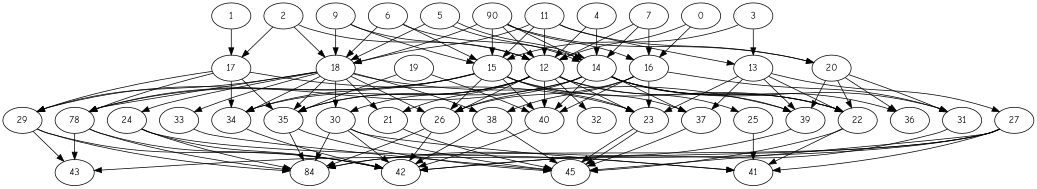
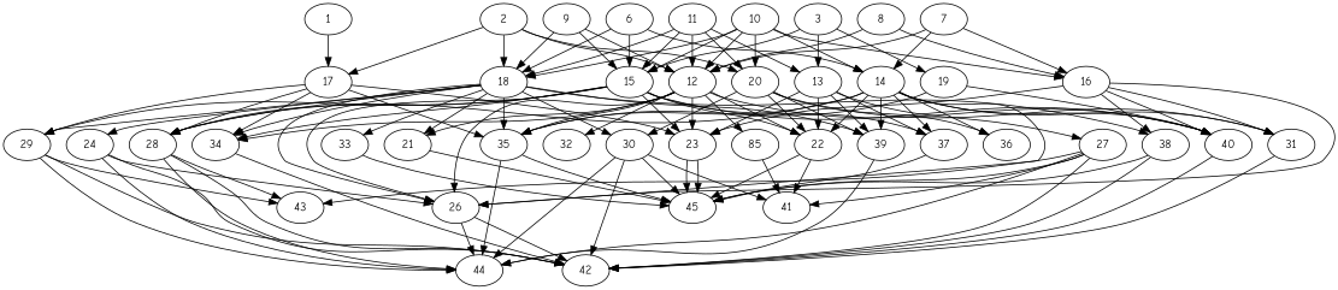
  digraph {
    fontname="Comic Neue"
    node [alpha=0.18 fontname="Comic Neue"]
    edge [fontname="Comic Neue"]
    1 [alpha=0.08 expect_size=45872128]
    17 [alpha=0.17 expect_size=8934400]
    23 [alpha=0.01 expect_size=20442112]
    34 [alpha=0.19 expect_size=45680640]
    35 [alpha=0.16 expect_size=46114816]
-   28 [alpha=0.05 expect_size=7909376 label=78]
+   28 [alpha=0.05 expect_size=7909376]
    29 [alpha=0.14 expect_size=28029952]
    45 [expect_size=36402176]
    42 [expect_size=11577344]
-   44 [alpha=0.03 expect_size=38242304 label=84]
+   44 [alpha=0.03 expect_size=38242304]
    43 [alpha=0.05 expect_size=24556544]
    2 [alpha=0.00 expect_size=36742144]
    12 [alpha=0.05 expect_size=35590144]
    18 [alpha=0.09 expect_size=33740800]
    20 [alpha=0.17 expect_size=50611200]
    21 [alpha=0.11 expect_size=49315840]
    22 [expect_size=8426496]
-   25 [alpha=0.12 expect_size=46722048]
+   25 [alpha=0.12 expect_size=46722048 label=85]
    26 [alpha=0.02 expect_size=33599488]
    30 [alpha=0.04 expect_size=30092288]
    32 [alpha=0.06 expect_size=48566272]
    40 [alpha=0.19 expect_size=6240256]
    39 [expect_size=19572736]
    38 [alpha=0.17 expect_size=8151040]
    24 [alpha=0.00 expect_size=31437824]
    33 [alpha=0.06 expect_size=42735616]
    31 [expect_size=23394304]
    36 [alpha=0.05 expect_size=27600896]
    41 [expect_size=15588352]
    3 [alpha=0.00 expect_size=45021184]
    13 [alpha=0.05 expect_size=36146176]
    15 [alpha=0.14 expect_size=13721600]
    19 [alpha=0.01 expect_size=49704960]
    27 [alpha=0.10 expect_size=14139392]
    37 [alpha=0.15 expect_size=32892928]
-   4 [alpha=0.10 expect_size=41141248]
    14 [alpha=0.06 expect_size=36195328]
-   5 [alpha=0.08 expect_size=35991552]
    6 [alpha=0.10 expect_size=47995904]
    7 [alpha=0.11 expect_size=45774848]
    16 [alpha=0.12 expect_size=32548864]
-   8 [alpha=0.07 expect_size=24252416 label=0]
+   8 [alpha=0.07 expect_size=24252416]
    9 [alpha=0.00 expect_size=38697984]
-   10 [alpha=0.19 expect_size=5488640 label=90]
+   10 [alpha=0.19 expect_size=5488640]
    11 [alpha=0.03 expect_size=16390144]
    1 -> 17
    17 -> 23
    17 -> 34
    17 -> 35
    17 -> 28
    17 -> 29
    23 -> 45
    23 -> 45
    34 -> 42
    35 -> 45
    35 -> 44
    28 -> 42
    28 -> 44
    28 -> 43
    29 -> 42
    29 -> 44
    29 -> 43
    2 -> 17
    2 -> 12
    2 -> 18
+   2 -> 20
    12 -> 23
    12 -> 34
    12 -> 35
    12 -> 21
    12 -> 22
    12 -> 25
    12 -> 26
-   12 -> 30
+   20 -> 30
    12 -> 32
    12 -> 40
    18 -> 34
    18 -> 35
    18 -> 28
    18 -> 29
    18 -> 21
    18 -> 26
    18 -> 30
    18 -> 39
    18 -> 38
    18 -> 24
    18 -> 33
    20 -> 22
    20 -> 39
    20 -> 31
    20 -> 36
    21 -> 45
    22 -> 45
    22 -> 41
    25 -> 41
    26 -> 42
    26 -> 44
    30 -> 45
    30 -> 42
    30 -> 44
    30 -> 41
    40 -> 42
    39 -> 44
    38 -> 45
    38 -> 42
    24 -> 42
    24 -> 44
-   24 -> 41
+   24 -> 26
    33 -> 45
    31 -> 42
    3 -> 13
    3 -> 15
+   3 -> 19
    13 -> 23
    13 -> 22
    13 -> 39
    13 -> 27
    13 -> 37
    15 -> 23
    15 -> 34
    15 -> 28
    15 -> 29
    15 -> 22
    15 -> 26
    15 -> 40
    15 -> 37
    19 -> 35
    19 -> 40
    27 -> 45
    27 -> 42
    27 -> 44
    27 -> 43
    27 -> 41
    37 -> 45
-   4 -> 12
-   4 -> 14
    14 -> 35
    14 -> 28
    14 -> 22
    14 -> 26
    14 -> 40
    14 -> 39
    14 -> 31
    14 -> 36
    14 -> 37
-   5 -> 18
-   5 -> 14
-   5 -> 14
    6 -> 18
    6 -> 15
    6 -> 14
    7 -> 12
    7 -> 14
    7 -> 16
    16 -> 23
    16 -> 26
    16 -> 40
    16 -> 38
    16 -> 31
    8 -> 12
    8 -> 16
    9 -> 12
    9 -> 18
    9 -> 15
    10 -> 12
    10 -> 18
    10 -> 20
    10 -> 15
    10 -> 14
    10 -> 16
    11 -> 12
    11 -> 18
    11 -> 20
    11 -> 13
    11 -> 15
  }
